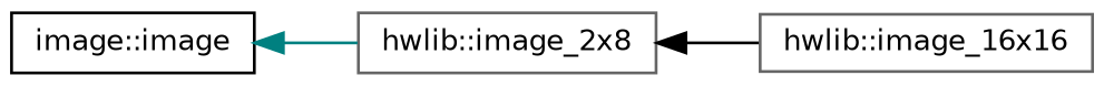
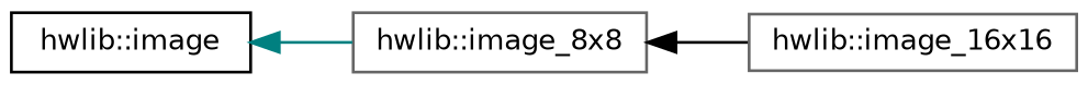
  digraph {
    rankdir=LR
    node [color=gray40 fillcolor=white fontname=Helvetica fontsize=10 shape=record style=filled]
    edge [dir=back fontname=Helvetica fontsize=10 labelfontname=Helvetica labelfontsize=10 style=solid]
-   n1 [color=black height=0.2 label="image::image" width=0.4]
-   n2 [height=0.2 label="hwlib::image_2x8" width=0.4]
+   n1 [color=black height=0.2 label="hwlib::image" width=0.4]
+   n2 [height=0.2 label="hwlib::image_8x8" width=0.4]
    n3 [height=0.2 label="hwlib::image_16x16" width=0.4]
    n1 -> n2 [color=teal]
    n2 -> n3 [color=black]
  }
